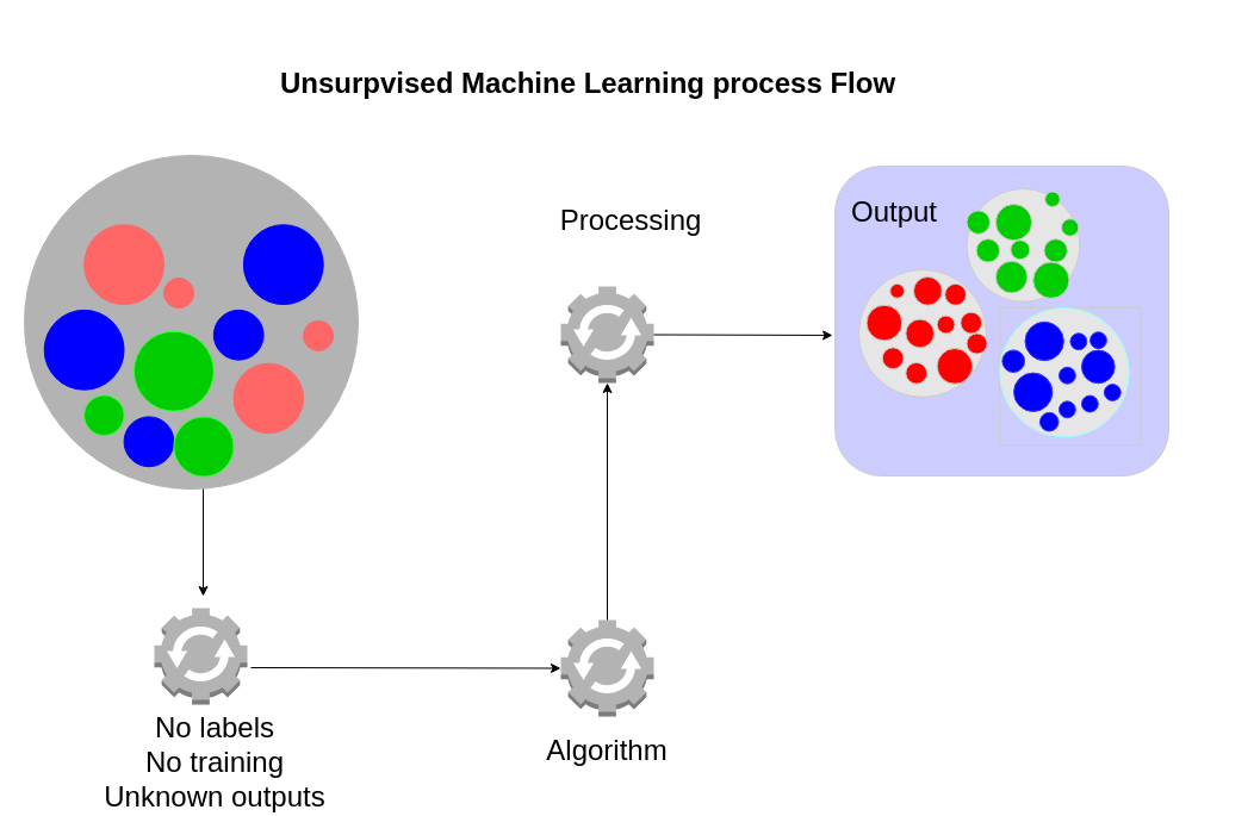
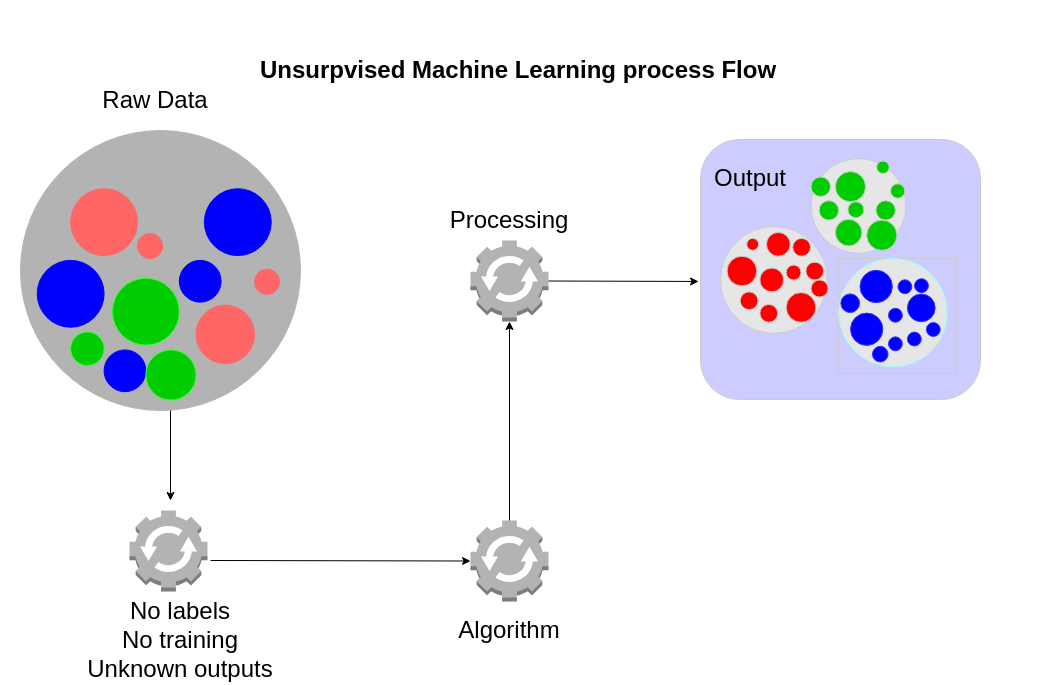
  <mxCell id="0" />
  <mxCell id="1" parent="0" />
  <mxCell id="2" value="" style="group" vertex="1" connectable="0" parent="1"><mxGeometry x="20" y="130" width="280" height="300" as="geometry" /></mxCell>
  <mxCell id="3" value="" style="ellipse;whiteSpace=wrap;html=1;aspect=fixed;fillColor=#B3B3B3;strokeColor=#B3B3B3;" vertex="1" parent="2"><mxGeometry width="280" height="280" as="geometry" /></mxCell>
  <mxCell id="4" value="" style="ellipse;whiteSpace=wrap;html=1;aspect=fixed;fillColor=#FF6666;strokeColor=#FF6666;" vertex="1" parent="2"><mxGeometry x="50.149" y="58.209" width="66.866" height="66.866" as="geometry" /></mxCell>
  <mxCell id="5" value="" style="ellipse;whiteSpace=wrap;html=1;aspect=fixed;fillColor=#FF6666;strokeColor=#FF6666;" vertex="1" parent="2"><mxGeometry x="117.015" y="102.985" width="25.075" height="25.075" as="geometry" /></mxCell>
  <mxCell id="6" value="" style="ellipse;whiteSpace=wrap;html=1;aspect=fixed;fillColor=#FF6666;strokeColor=#FF6666;" vertex="1" parent="2"><mxGeometry x="234.03" y="138.806" width="25.075" height="25.075" as="geometry" /></mxCell>
  <mxCell id="7" value="" style="ellipse;whiteSpace=wrap;html=1;aspect=fixed;fillColor=#FF6666;strokeColor=#FF6666;" vertex="1" parent="2"><mxGeometry x="175.522" y="174.627" width="58.507" height="58.507" as="geometry" /></mxCell>
  <mxCell id="8" value="" style="ellipse;whiteSpace=wrap;html=1;aspect=fixed;fillColor=#0000FF;strokeColor=#0000FF;" vertex="1" parent="2"><mxGeometry x="16.716" y="129.851" width="66.866" height="66.866" as="geometry" /></mxCell>
  <mxCell id="9" value="" style="ellipse;whiteSpace=wrap;html=1;aspect=fixed;fillColor=#0000FF;strokeColor=#0000FF;" vertex="1" parent="2"><mxGeometry x="83.582" y="219.403" width="41.791" height="41.791" as="geometry" /></mxCell>
  <mxCell id="10" value="" style="ellipse;whiteSpace=wrap;html=1;aspect=fixed;fillColor=#0000FF;strokeColor=#0000FF;" vertex="1" parent="2"><mxGeometry x="183.881" y="58.209" width="66.866" height="66.866" as="geometry" /></mxCell>
  <mxCell id="11" value="" style="ellipse;whiteSpace=wrap;html=1;aspect=fixed;fillColor=#0000FF;strokeColor=#0000FF;" vertex="1" parent="2"><mxGeometry x="158.806" y="129.851" width="41.791" height="41.791" as="geometry" /></mxCell>
  <mxCell id="12" value="" style="ellipse;whiteSpace=wrap;html=1;aspect=fixed;fillColor=#00CC00;strokeColor=#33FF33;" vertex="1" parent="2"><mxGeometry x="91.94" y="147.761" width="66.866" height="66.866" as="geometry" /></mxCell>
  <mxCell id="13" value="" style="ellipse;whiteSpace=wrap;html=1;aspect=fixed;fillColor=#00CC00;strokeColor=#33FF33;" vertex="1" parent="2"><mxGeometry x="50.149" y="201.493" width="33.433" height="33.433" as="geometry" /></mxCell>
  <mxCell id="14" value="" style="ellipse;whiteSpace=wrap;html=1;aspect=fixed;fillColor=#00CC00;strokeColor=#33FF33;" vertex="1" parent="2"><mxGeometry x="125.373" y="219.403" width="50.149" height="50.149" as="geometry" /></mxCell>
  <mxCell id="15" value="" style="rounded=1;whiteSpace=wrap;html=1;shadow=0;strokeColor=#CCCCCC;fillColor=#CCCCFF;" vertex="1" parent="1"><mxGeometry x="700" y="139" width="280" height="260" as="geometry" /></mxCell>
  <mxCell id="16" value="" style="group" vertex="1" connectable="0" parent="1"><mxGeometry x="720" y="158" width="310" height="260" as="geometry" /></mxCell>
  <mxCell id="17" value="" style="group" vertex="1" connectable="0" parent="16"><mxGeometry x="90.519" width="219.481" height="260.0" as="geometry" /></mxCell>
  <mxCell id="18" value="" style="group" vertex="1" connectable="0" parent="17"><mxGeometry x="-0.001" width="112.105" height="94.857" as="geometry" /></mxCell>
  <mxCell id="19" value="" style="ellipse;whiteSpace=wrap;html=1;aspect=fixed;strokeColor=#CCCCCC;fillColor=#E6E6E6;" vertex="1" parent="18"><mxGeometry x="0.001" width="94.857" height="94.857" as="geometry" /></mxCell>
  <mxCell id="20" value="" style="ellipse;whiteSpace=wrap;html=1;aspect=fixed;strokeColor=#CCCCCC;fillColor=#00CC00;" vertex="1" parent="18"><mxGeometry x="24.341" y="13.024" width="30.248" height="30.248" as="geometry" /></mxCell>
  <mxCell id="21" value="" style="ellipse;whiteSpace=wrap;html=1;aspect=fixed;strokeColor=#CCCCCC;fillColor=#00CC00;" vertex="1" parent="18"><mxGeometry x="55.693" y="61.615" width="30.248" height="30.248" as="geometry" /></mxCell>
  <mxCell id="22" value="" style="ellipse;whiteSpace=wrap;html=1;aspect=fixed;strokeColor=#CCCCCC;fillColor=#00CC00;" vertex="1" parent="18"><mxGeometry x="24.341" y="60.834" width="26.524" height="26.524" as="geometry" /></mxCell>
  <mxCell id="23" value="" style="ellipse;whiteSpace=wrap;html=1;aspect=fixed;strokeColor=#CCCCCC;fillColor=#00CC00;" vertex="1" parent="18"><mxGeometry x="79.496" y="25.301" width="14.334" height="14.334" as="geometry" /></mxCell>
  <mxCell id="24" value="" style="ellipse;whiteSpace=wrap;html=1;aspect=fixed;strokeColor=#CCCCCC;fillColor=#00CC00;" vertex="1" parent="18"><mxGeometry y="18.404" width="19.48" height="19.48" as="geometry" /></mxCell>
  <mxCell id="25" value="" style="ellipse;whiteSpace=wrap;html=1;aspect=fixed;strokeColor=#CCCCCC;fillColor=#00CC00;" vertex="1" parent="18"><mxGeometry x="64.908" y="42.139" width="19.48" height="19.48" as="geometry" /></mxCell>
  <mxCell id="26" value="" style="ellipse;whiteSpace=wrap;html=1;aspect=fixed;strokeColor=#CCCCCC;fillColor=#00CC00;" vertex="1" parent="18"><mxGeometry x="8.115" y="42.139" width="19.48" height="19.48" as="geometry" /></mxCell>
  <mxCell id="27" value="" style="ellipse;whiteSpace=wrap;html=1;aspect=fixed;strokeColor=#CCCCCC;fillColor=#00CC00;" vertex="1" parent="18"><mxGeometry x="65.687" y="2.518" width="12.509" height="12.509" as="geometry" /></mxCell>
  <mxCell id="28" value="" style="ellipse;whiteSpace=wrap;html=1;aspect=fixed;strokeColor=#CCCCCC;fillColor=#00CC00;" vertex="1" parent="18"><mxGeometry x="36.884" y="43.269" width="15.915" height="15.915" as="geometry" /></mxCell>
  <mxCell id="29" value="" style="group;strokeColor=#CCCCCC;" vertex="1" connectable="0" parent="16"><mxGeometry x="118.182" y="99.908" width="118.182" height="115.121" as="geometry" /></mxCell>
  <mxCell id="30" value="" style="ellipse;whiteSpace=wrap;html=1;aspect=fixed;strokeColor=#99FFFF;fillColor=#E6E6E6;" vertex="1" parent="29"><mxGeometry width="108.542" height="108.542" as="geometry" /></mxCell>
  <mxCell id="31" value="" style="ellipse;whiteSpace=wrap;html=1;aspect=fixed;strokeColor=#3333FF;fillColor=#0000FF;" vertex="1" parent="29"><mxGeometry x="21.337" y="11.887" width="32.332" height="32.332" as="geometry" /></mxCell>
  <mxCell id="32" value="" style="ellipse;whiteSpace=wrap;html=1;aspect=fixed;strokeColor=#3333FF;fillColor=#0000FF;" vertex="1" parent="29"><mxGeometry x="68.754" y="35.66" width="27.713" height="27.713" as="geometry" /></mxCell>
  <mxCell id="33" value="" style="ellipse;whiteSpace=wrap;html=1;aspect=fixed;strokeColor=#3333FF;fillColor=#0000FF;" vertex="1" parent="29"><mxGeometry x="11.854" y="54.679" width="32.332" height="32.332" as="geometry" /></mxCell>
  <mxCell id="34" value="" style="ellipse;whiteSpace=wrap;html=1;aspect=fixed;strokeColor=#3333FF;fillColor=#0000FF;" vertex="1" parent="29"><mxGeometry x="49.787" y="49.924" width="13.856" height="13.856" as="geometry" /></mxCell>
  <mxCell id="35" value="" style="ellipse;whiteSpace=wrap;html=1;aspect=fixed;strokeColor=#3333FF;fillColor=#0000FF;" vertex="1" parent="29"><mxGeometry x="68.754" y="73.697" width="13.856" height="13.856" as="geometry" /></mxCell>
  <mxCell id="36" value="" style="ellipse;whiteSpace=wrap;html=1;aspect=fixed;strokeColor=#3333FF;fillColor=#0000FF;" vertex="1" parent="29"><mxGeometry x="49.787" y="78.452" width="13.856" height="13.856" as="geometry" /></mxCell>
  <mxCell id="37" value="" style="ellipse;whiteSpace=wrap;html=1;aspect=fixed;strokeColor=#3333FF;fillColor=#0000FF;" vertex="1" parent="29"><mxGeometry x="59.271" y="21.396" width="13.856" height="13.856" as="geometry" /></mxCell>
  <mxCell id="38" value="" style="ellipse;whiteSpace=wrap;html=1;aspect=fixed;strokeColor=#3333FF;fillColor=#0000FF;" vertex="1" parent="29"><mxGeometry x="87.721" y="64.188" width="13.856" height="13.856" as="geometry" /></mxCell>
  <mxCell id="39" value="" style="ellipse;whiteSpace=wrap;html=1;aspect=fixed;strokeColor=#3333FF;fillColor=#0000FF;" vertex="1" parent="29"><mxGeometry x="2.188" y="35.471" width="18.656" height="18.656" as="geometry" /></mxCell>
  <mxCell id="40" value="" style="ellipse;whiteSpace=wrap;html=1;aspect=fixed;strokeColor=#3333FF;fillColor=#0000FF;" vertex="1" parent="29"><mxGeometry x="75.839" y="20.315" width="13.913" height="13.913" as="geometry" /></mxCell>
  <mxCell id="41" value="" style="ellipse;whiteSpace=wrap;html=1;aspect=fixed;strokeColor=#3333FF;fillColor=#0000FF;" vertex="1" parent="29"><mxGeometry x="33.766" y="87.959" width="15.604" height="15.604" as="geometry" /></mxCell>
  <mxCell id="42" value="" style="group" vertex="1" connectable="0" parent="16"><mxGeometry y="67.995" width="109.74" height="106.898" as="geometry" /></mxCell>
  <mxCell id="43" value="" style="ellipse;whiteSpace=wrap;html=1;aspect=fixed;shadow=0;strokeColor=#CCCCCC;fillColor=#E6E6E6;" vertex="1" parent="42"><mxGeometry width="106.898" height="106.898" as="geometry" /></mxCell>
  <mxCell id="44" value="" style="ellipse;whiteSpace=wrap;html=1;aspect=fixed;shadow=0;strokeColor=#CCCCCC;fillColor=#FF0000;" vertex="1" parent="42"><mxGeometry x="6.566" y="29.694" width="29.694" height="29.694" as="geometry" /></mxCell>
  <mxCell id="45" value="" style="ellipse;whiteSpace=wrap;html=1;aspect=fixed;shadow=0;strokeColor=#CCCCCC;fillColor=#FF0000;" vertex="1" parent="42"><mxGeometry x="45.96" y="5.939" width="23.755" height="23.755" as="geometry" /></mxCell>
  <mxCell id="46" value="" style="ellipse;whiteSpace=wrap;html=1;aspect=fixed;shadow=0;strokeColor=#CCCCCC;fillColor=#FF0000;" vertex="1" parent="42"><mxGeometry x="65.657" y="66.033" width="29.694" height="29.694" as="geometry" /></mxCell>
  <mxCell id="47" value="" style="ellipse;whiteSpace=wrap;html=1;aspect=fixed;shadow=0;strokeColor=#CCCCCC;fillColor=#FF0000;" vertex="1" parent="42"><mxGeometry x="39.394" y="41.571" width="23.755" height="23.755" as="geometry" /></mxCell>
  <mxCell id="48" value="" style="ellipse;whiteSpace=wrap;html=1;aspect=fixed;shadow=0;strokeColor=#CCCCCC;fillColor=#FF0000;" vertex="1" parent="42"><mxGeometry x="19.697" y="65.326" width="17.816" height="17.816" as="geometry" /></mxCell>
  <mxCell id="49" value="" style="ellipse;whiteSpace=wrap;html=1;aspect=fixed;shadow=0;strokeColor=#CCCCCC;fillColor=#FF0000;" vertex="1" parent="42"><mxGeometry x="85.354" y="35.633" width="17.816" height="17.816" as="geometry" /></mxCell>
  <mxCell id="50" value="" style="ellipse;whiteSpace=wrap;html=1;aspect=fixed;shadow=0;strokeColor=#CCCCCC;fillColor=#FF0000;" vertex="1" parent="42"><mxGeometry x="26.263" y="11.878" width="11.878" height="11.878" as="geometry" /></mxCell>
  <mxCell id="51" value="" style="ellipse;whiteSpace=wrap;html=1;aspect=fixed;shadow=0;strokeColor=#CCCCCC;fillColor=#FF0000;" vertex="1" parent="42"><mxGeometry x="72.222" y="11.878" width="17.816" height="17.816" as="geometry" /></mxCell>
  <mxCell id="52" value="" style="ellipse;whiteSpace=wrap;html=1;aspect=fixed;shadow=0;strokeColor=#CCCCCC;fillColor=#FF0000;" vertex="1" parent="42"><mxGeometry x="65.657" y="38.602" width="14.847" height="14.847" as="geometry" /></mxCell>
  <mxCell id="53" value="" style="ellipse;whiteSpace=wrap;html=1;aspect=fixed;shadow=0;strokeColor=#CCCCCC;fillColor=#FF0000;" vertex="1" parent="42"><mxGeometry x="39.394" y="77.911" width="17.816" height="17.816" as="geometry" /></mxCell>
  <mxCell id="54" value="" style="ellipse;whiteSpace=wrap;html=1;aspect=fixed;shadow=0;strokeColor=#CCCCCC;fillColor=#FF0000;" vertex="1" parent="42"><mxGeometry x="90.516" y="53.449" width="17.11" height="17.11" as="geometry" /></mxCell>
  <mxCell id="55" value="Output" style="text;strokeColor=none;align=center;fillColor=none;html=1;verticalAlign=middle;whiteSpace=wrap;rounded=0;fontSize=24;" vertex="1" parent="16"><mxGeometry x="-20" width="100" height="40" as="geometry" /></mxCell>
  <mxCell id="56" value="" style="outlineConnect=0;dashed=0;verticalLabelPosition=bottom;verticalAlign=top;align=center;html=1;shape=mxgraph.aws3.automation;fillColor=#B3B3B3;gradientColor=none;shadow=0;strokeColor=#CCCCCC;" vertex="1" parent="1"><mxGeometry x="129" y="510" width="78" height="81" as="geometry" /></mxCell>
  <mxCell id="57" value="" style="outlineConnect=0;dashed=0;verticalLabelPosition=bottom;verticalAlign=top;align=center;html=1;shape=mxgraph.aws3.automation;fillColor=#B3B3B3;gradientColor=none;shadow=0;strokeColor=#CCCCCC;" vertex="1" parent="1"><mxGeometry x="470" y="520" width="78" height="81" as="geometry" /></mxCell>
  <mxCell id="58" value="" style="outlineConnect=0;dashed=0;verticalLabelPosition=bottom;verticalAlign=top;align=center;html=1;shape=mxgraph.aws3.automation;fillColor=#B3B3B3;gradientColor=none;shadow=0;strokeColor=#CCCCCC;" vertex="1" parent="1"><mxGeometry x="470" y="240" width="78" height="81" as="geometry" /></mxCell>
- <mxCell id="59" value="&lt;b&gt;&lt;font style=&quot;font-size: 24px;&quot;&gt;Unsurpvised Machine Learning process Flow&lt;/font&gt;&lt;/b&gt;" style="text;strokeColor=none;align=center;fillColor=none;html=1;verticalAlign=middle;whiteSpace=wrap;rounded=0;" vertex="1" parent="1"><mxGeometry x="218" y="20" width="550" height="100" as="geometry" /></mxCell>
+ <mxCell id="59" value="&lt;b&gt;&lt;font style=&quot;font-size: 24px;&quot;&gt;Unsurpvised Machine Learning process Flow&lt;/font&gt;&lt;/b&gt;" style="text;strokeColor=none;align=center;fillColor=none;html=1;verticalAlign=middle;whiteSpace=wrap;rounded=0;" vertex="1" parent="1"><mxGeometry x="243" y="20" width="550" height="100" as="geometry" /></mxCell>
  <mxCell id="60" value="" style="endArrow=classic;html=1;rounded=0;fontSize=24;" edge="1" parent="1"><mxGeometry width="50" height="50" relative="1" as="geometry"><mxPoint x="170" y="410" as="sourcePoint" /><mxPoint x="170" y="500" as="targetPoint" /></mxGeometry></mxCell>
  <mxCell id="61" value="" style="endArrow=classic;html=1;rounded=0;fontSize=24;entryX=0;entryY=0.5;entryDx=0;entryDy=0;entryPerimeter=0;" edge="1" parent="1" target="57"><mxGeometry width="50" height="50" relative="1" as="geometry"><mxPoint x="210" y="560" as="sourcePoint" /><mxPoint x="310" y="620" as="targetPoint" /></mxGeometry></mxCell>
  <mxCell id="62" value="" style="endArrow=classic;html=1;rounded=0;fontSize=24;entryX=0.5;entryY=1;entryDx=0;entryDy=0;entryPerimeter=0;exitX=0.5;exitY=0;exitDx=0;exitDy=0;exitPerimeter=0;" edge="1" parent="1" source="57" target="58"><mxGeometry width="50" height="50" relative="1" as="geometry"><mxPoint x="384" y="450" as="sourcePoint" /><mxPoint x="634" y="451" as="targetPoint" /></mxGeometry></mxCell>
  <mxCell id="63" value="" style="endArrow=classic;html=1;rounded=0;fontSize=24;exitX=1;exitY=0.5;exitDx=0;exitDy=0;exitPerimeter=0;entryX=-0.007;entryY=0.546;entryDx=0;entryDy=0;entryPerimeter=0;" edge="1" parent="1" source="58" target="15"><mxGeometry width="50" height="50" relative="1" as="geometry"><mxPoint x="519" y="530" as="sourcePoint" /><mxPoint x="690" y="280" as="targetPoint" /></mxGeometry></mxCell>
- <mxCell id="64" value="Processing" style="text;strokeColor=none;align=center;fillColor=none;html=1;verticalAlign=middle;whiteSpace=wrap;rounded=0;fontSize=24;" vertex="1" parent="1"><mxGeometry x="479" y="165" width="100" height="40" as="geometry" /></mxCell>
+ <mxCell id="64" value="Processing" style="text;strokeColor=none;align=center;fillColor=none;html=1;verticalAlign=middle;whiteSpace=wrap;rounded=0;fontSize=24;" vertex="1" parent="1"><mxGeometry x="459" y="200" width="100" height="40" as="geometry" /></mxCell>
+ <mxCell id="65" value="Raw Data" style="text;strokeColor=none;align=center;fillColor=none;html=1;verticalAlign=middle;whiteSpace=wrap;rounded=0;fontSize=24;" vertex="1" parent="1"><mxGeometry x="100" y="80" width="110" height="40" as="geometry" /></mxCell>
  <mxCell id="66" value="No labels&lt;br&gt;No training&lt;br&gt;Unknown outputs" style="text;strokeColor=none;align=center;fillColor=none;html=1;verticalAlign=middle;whiteSpace=wrap;rounded=0;fontSize=24;" vertex="1" parent="1"><mxGeometry x="30" y="620" width="300" height="40" as="geometry" /></mxCell>
  <mxCell id="67" value="Algorithm" style="text;strokeColor=none;align=center;fillColor=none;html=1;verticalAlign=middle;whiteSpace=wrap;rounded=0;fontSize=24;" vertex="1" parent="1"><mxGeometry x="459" y="610" width="100" height="40" as="geometry" /></mxCell>
